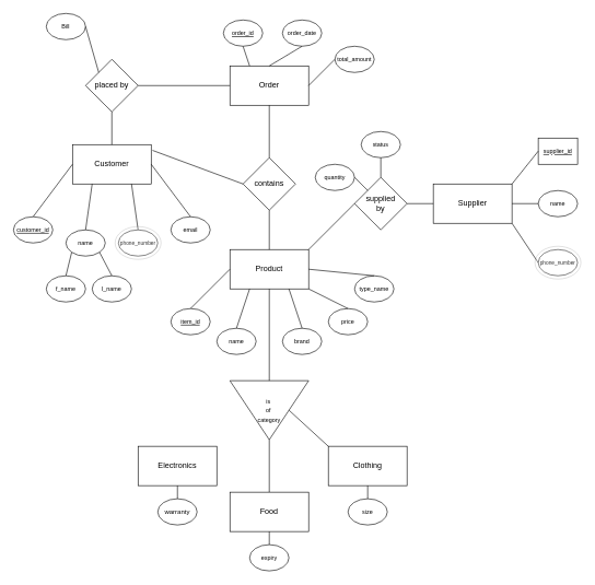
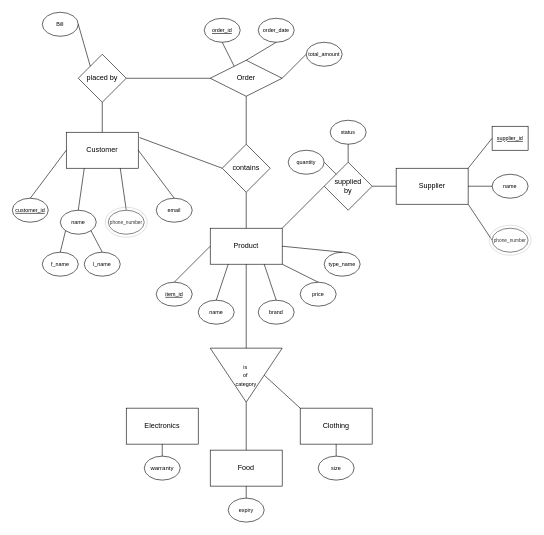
  <mxCell id="0" />
  <mxCell id="1" parent="0" />
- <mxCell id="2" value="Order" style="rounded=0;whiteSpace=wrap;html=1;" vertex="1" parent="1"><mxGeometry x="350" y="100" width="120" height="60" as="geometry" /></mxCell>
+ <mxCell id="2" value="Order" style="rhombus;whiteSpace=wrap;html=1;" vertex="1" parent="1"><mxGeometry x="350" y="100" width="120" height="60" as="geometry" /></mxCell>
  <mxCell id="3" value="placed by" style="rhombus;whiteSpace=wrap;html=1;" vertex="1" parent="1"><mxGeometry x="130" y="90" width="80" height="80" as="geometry" /></mxCell>
  <mxCell id="4" value="" style="endArrow=none;html=1;rounded=0;exitX=1;exitY=0.5;exitDx=0;exitDy=0;entryX=0;entryY=0.5;entryDx=0;entryDy=0;" edge="1" parent="1" source="3" target="2"><mxGeometry width="50" height="50" relative="1" as="geometry"><mxPoint x="390" y="150" as="sourcePoint" /><mxPoint x="440" y="100" as="targetPoint" /></mxGeometry></mxCell>
  <mxCell id="5" value="Customer" style="rounded=0;whiteSpace=wrap;html=1;" vertex="1" parent="1"><mxGeometry x="110" y="220" width="120" height="60" as="geometry" /></mxCell>
  <mxCell id="6" value="&lt;font style=&quot;font-size: 9px;&quot;&gt;&lt;u&gt;customer_id&lt;/u&gt;&lt;/font&gt;" style="ellipse;whiteSpace=wrap;html=1;" vertex="1" parent="1"><mxGeometry x="20" y="330" width="60" height="40" as="geometry" /></mxCell>
  <mxCell id="7" value="&lt;font style=&quot;font-size: 9px;&quot;&gt;name&lt;/font&gt;" style="ellipse;whiteSpace=wrap;html=1;" vertex="1" parent="1"><mxGeometry x="100" y="350" width="60" height="40" as="geometry" /></mxCell>
  <mxCell id="8" value="&lt;font style=&quot;font-size: 9px;&quot;&gt;email&lt;/font&gt;" style="ellipse;whiteSpace=wrap;html=1;" vertex="1" parent="1"><mxGeometry x="260" y="330" width="60" height="40" as="geometry" /></mxCell>
  <mxCell id="9" value="&lt;font style=&quot;font-size: 8px;&quot;&gt;phone_number&lt;/font&gt;" style="ellipse;whiteSpace=wrap;html=1;strokeColor=default;perimeterSpacing=0;" vertex="1" parent="1"><mxGeometry x="180" y="350" width="60" height="40" as="geometry" /></mxCell>
  <mxCell id="10" value="" style="endArrow=none;html=1;rounded=0;exitX=0.5;exitY=0;exitDx=0;exitDy=0;entryX=0;entryY=0.5;entryDx=0;entryDy=0;" edge="1" parent="1" source="6" target="5"><mxGeometry width="50" height="50" relative="1" as="geometry"><mxPoint x="390" y="300" as="sourcePoint" /><mxPoint x="440" y="250" as="targetPoint" /></mxGeometry></mxCell>
  <mxCell id="11" value="" style="endArrow=none;html=1;rounded=0;exitX=0.5;exitY=0;exitDx=0;exitDy=0;entryX=0.25;entryY=1;entryDx=0;entryDy=0;" edge="1" parent="1" source="7" target="5"><mxGeometry width="50" height="50" relative="1" as="geometry"><mxPoint x="390" y="300" as="sourcePoint" /><mxPoint x="440" y="250" as="targetPoint" /></mxGeometry></mxCell>
  <mxCell id="12" value="" style="endArrow=none;html=1;rounded=0;exitX=0.5;exitY=0;exitDx=0;exitDy=0;entryX=0.75;entryY=1;entryDx=0;entryDy=0;" edge="1" parent="1" source="9" target="5"><mxGeometry width="50" height="50" relative="1" as="geometry"><mxPoint x="390" y="300" as="sourcePoint" /><mxPoint x="440" y="250" as="targetPoint" /></mxGeometry></mxCell>
  <mxCell id="13" value="" style="endArrow=none;html=1;rounded=0;exitX=0.5;exitY=0;exitDx=0;exitDy=0;entryX=1;entryY=0.5;entryDx=0;entryDy=0;" edge="1" parent="1" source="8" target="5"><mxGeometry width="50" height="50" relative="1" as="geometry"><mxPoint x="390" y="300" as="sourcePoint" /><mxPoint x="440" y="250" as="targetPoint" /></mxGeometry></mxCell>
  <mxCell id="14" value="" style="endArrow=none;html=1;rounded=0;exitX=0.5;exitY=0;exitDx=0;exitDy=0;entryX=0.5;entryY=1;entryDx=0;entryDy=0;" edge="1" parent="1" source="5" target="3"><mxGeometry width="50" height="50" relative="1" as="geometry"><mxPoint x="390" y="310" as="sourcePoint" /><mxPoint x="440" y="260" as="targetPoint" /></mxGeometry></mxCell>
  <mxCell id="15" value="contains" style="rhombus;whiteSpace=wrap;html=1;" vertex="1" parent="1"><mxGeometry x="370" y="240" width="80" height="80" as="geometry" /></mxCell>
  <mxCell id="16" value="" style="endArrow=none;html=1;rounded=0;entryX=0.5;entryY=0;entryDx=0;entryDy=0;exitX=0.5;exitY=1;exitDx=0;exitDy=0;" edge="1" parent="1" source="2" target="15"><mxGeometry width="50" height="50" relative="1" as="geometry"><mxPoint x="390" y="310" as="sourcePoint" /><mxPoint x="440" y="260" as="targetPoint" /></mxGeometry></mxCell>
  <mxCell id="17" value="Product" style="rounded=0;whiteSpace=wrap;html=1;" vertex="1" parent="1"><mxGeometry x="350" y="380" width="120" height="60" as="geometry" /></mxCell>
  <mxCell id="18" value="" style="endArrow=none;html=1;rounded=0;exitX=0.5;exitY=0;exitDx=0;exitDy=0;entryX=0.5;entryY=1;entryDx=0;entryDy=0;" edge="1" parent="1" source="17" target="15"><mxGeometry width="50" height="50" relative="1" as="geometry"><mxPoint x="390" y="310" as="sourcePoint" /><mxPoint x="440" y="260" as="targetPoint" /></mxGeometry></mxCell>
  <mxCell id="19" value="&lt;font style=&quot;font-size: 9px;&quot;&gt;&lt;u&gt;item_id&lt;/u&gt;&lt;/font&gt;" style="ellipse;whiteSpace=wrap;html=1;" vertex="1" parent="1"><mxGeometry x="260" y="470" width="60" height="40" as="geometry" /></mxCell>
  <mxCell id="20" value="&lt;font style=&quot;font-size: 9px;&quot;&gt;name&lt;/font&gt;" style="ellipse;whiteSpace=wrap;html=1;" vertex="1" parent="1"><mxGeometry x="330" y="500" width="60" height="40" as="geometry" /></mxCell>
  <mxCell id="21" value="&lt;font style=&quot;font-size: 9px;&quot;&gt;brand&lt;/font&gt;" style="ellipse;whiteSpace=wrap;html=1;" vertex="1" parent="1"><mxGeometry x="430" y="500" width="60" height="40" as="geometry" /></mxCell>
  <mxCell id="22" value="&lt;font style=&quot;font-size: 9px;&quot;&gt;type_name&lt;/font&gt;" style="ellipse;whiteSpace=wrap;html=1;" vertex="1" parent="1"><mxGeometry x="540" y="420" width="60" height="40" as="geometry" /></mxCell>
  <mxCell id="23" value="&lt;font style=&quot;font-size: 9px;&quot;&gt;price&lt;/font&gt;" style="ellipse;whiteSpace=wrap;html=1;" vertex="1" parent="1"><mxGeometry x="500" y="470" width="60" height="40" as="geometry" /></mxCell>
  <mxCell id="24" value="" style="endArrow=none;html=1;rounded=0;entryX=0;entryY=0.5;entryDx=0;entryDy=0;exitX=0.5;exitY=0;exitDx=0;exitDy=0;" edge="1" parent="1" source="19" target="17"><mxGeometry width="50" height="50" relative="1" as="geometry"><mxPoint x="390" y="540" as="sourcePoint" /><mxPoint x="440" y="490" as="targetPoint" /></mxGeometry></mxCell>
  <mxCell id="25" value="" style="endArrow=none;html=1;rounded=0;exitX=0.5;exitY=0;exitDx=0;exitDy=0;entryX=0.25;entryY=1;entryDx=0;entryDy=0;" edge="1" parent="1" source="20" target="17"><mxGeometry width="50" height="50" relative="1" as="geometry"><mxPoint x="390" y="540" as="sourcePoint" /><mxPoint x="440" y="490" as="targetPoint" /></mxGeometry></mxCell>
  <mxCell id="26" value="" style="endArrow=none;html=1;rounded=0;entryX=0.75;entryY=1;entryDx=0;entryDy=0;exitX=0.5;exitY=0;exitDx=0;exitDy=0;" edge="1" parent="1" source="21" target="17"><mxGeometry width="50" height="50" relative="1" as="geometry"><mxPoint x="390" y="540" as="sourcePoint" /><mxPoint x="440" y="490" as="targetPoint" /></mxGeometry></mxCell>
  <mxCell id="27" value="" style="endArrow=none;html=1;rounded=0;entryX=1;entryY=0.5;entryDx=0;entryDy=0;exitX=0.5;exitY=0;exitDx=0;exitDy=0;" edge="1" parent="1" source="22" target="17"><mxGeometry width="50" height="50" relative="1" as="geometry"><mxPoint x="390" y="540" as="sourcePoint" /><mxPoint x="440" y="490" as="targetPoint" /></mxGeometry></mxCell>
  <mxCell id="28" value="" style="endArrow=none;html=1;rounded=0;entryX=1;entryY=1;entryDx=0;entryDy=0;exitX=0.5;exitY=0;exitDx=0;exitDy=0;" edge="1" parent="1" source="23" target="17"><mxGeometry width="50" height="50" relative="1" as="geometry"><mxPoint x="390" y="540" as="sourcePoint" /><mxPoint x="440" y="490" as="targetPoint" /></mxGeometry></mxCell>
  <mxCell id="29" value="&lt;font style=&quot;font-size: 9px;&quot;&gt;l_name&lt;/font&gt;" style="ellipse;whiteSpace=wrap;html=1;" vertex="1" parent="1"><mxGeometry x="140" y="420" width="60" height="40" as="geometry" /></mxCell>
  <mxCell id="30" value="&lt;font style=&quot;font-size: 9px;&quot;&gt;f_name&lt;/font&gt;" style="ellipse;whiteSpace=wrap;html=1;" vertex="1" parent="1"><mxGeometry x="70" y="420" width="60" height="40" as="geometry" /></mxCell>
  <mxCell id="31" value="" style="endArrow=none;html=1;rounded=0;exitX=0.5;exitY=0;exitDx=0;exitDy=0;entryX=0;entryY=1;entryDx=0;entryDy=0;" edge="1" parent="1" source="30" target="7"><mxGeometry width="50" height="50" relative="1" as="geometry"><mxPoint x="390" y="540" as="sourcePoint" /><mxPoint x="440" y="490" as="targetPoint" /></mxGeometry></mxCell>
  <mxCell id="32" value="" style="endArrow=none;html=1;rounded=0;exitX=0.5;exitY=0;exitDx=0;exitDy=0;entryX=1;entryY=1;entryDx=0;entryDy=0;" edge="1" parent="1" source="29" target="7"><mxGeometry width="50" height="50" relative="1" as="geometry"><mxPoint x="390" y="540" as="sourcePoint" /><mxPoint x="440" y="490" as="targetPoint" /></mxGeometry></mxCell>
  <mxCell id="33" value="&lt;div style=&quot;&quot;&gt;&lt;span style=&quot;font-size: 9px; background-color: initial;&quot;&gt;is&amp;nbsp;&lt;/span&gt;&lt;/div&gt;&lt;div style=&quot;&quot;&gt;&lt;span style=&quot;font-size: 9px; background-color: initial;&quot;&gt;of&amp;nbsp;&lt;/span&gt;&lt;/div&gt;&lt;div style=&quot;&quot;&gt;&lt;font style=&quot;font-size: 9px;&quot;&gt;category&lt;/font&gt;&lt;/div&gt;" style="triangle;whiteSpace=wrap;html=1;direction=south;align=center;" vertex="1" parent="1"><mxGeometry x="350" y="580" width="120" height="90" as="geometry" /></mxCell>
  <mxCell id="34" value="" style="endArrow=none;html=1;rounded=0;entryX=0.5;entryY=1;entryDx=0;entryDy=0;exitX=0;exitY=0.5;exitDx=0;exitDy=0;" edge="1" parent="1" source="33" target="17"><mxGeometry width="50" height="50" relative="1" as="geometry"><mxPoint x="390" y="540" as="sourcePoint" /><mxPoint x="440" y="490" as="targetPoint" /></mxGeometry></mxCell>
  <mxCell id="35" value="" style="endArrow=none;html=1;rounded=0;entryX=1;entryY=0.5;entryDx=0;entryDy=0;exitX=0.5;exitY=0;exitDx=0;exitDy=0;" edge="1" parent="1" source="37" target="33"><mxGeometry width="50" height="50" relative="1" as="geometry"><mxPoint x="415" y="740" as="sourcePoint" /><mxPoint x="395" y="655" as="targetPoint" /></mxGeometry></mxCell>
  <mxCell id="36" value="" style="endArrow=none;html=1;rounded=0;entryX=0.5;entryY=0;entryDx=0;entryDy=0;exitX=0;exitY=0;exitDx=0;exitDy=0;" edge="1" parent="1" source="39" target="33"><mxGeometry width="50" height="50" relative="1" as="geometry"><mxPoint x="505" y="680" as="sourcePoint" /><mxPoint x="425" y="700" as="targetPoint" /></mxGeometry></mxCell>
  <mxCell id="37" value="Food" style="rounded=0;whiteSpace=wrap;html=1;" vertex="1" parent="1"><mxGeometry x="350" y="750" width="120" height="60" as="geometry" /></mxCell>
  <mxCell id="38" value="Electronics" style="rounded=0;whiteSpace=wrap;html=1;" vertex="1" parent="1"><mxGeometry x="210" y="680" width="120" height="60" as="geometry" /></mxCell>
  <mxCell id="39" value="Clothing" style="rounded=0;whiteSpace=wrap;html=1;" vertex="1" parent="1"><mxGeometry x="500" y="680" width="120" height="60" as="geometry" /></mxCell>
  <mxCell id="40" value="&lt;font style=&quot;font-size: 9px;&quot;&gt;size&lt;/font&gt;" style="ellipse;whiteSpace=wrap;html=1;" vertex="1" parent="1"><mxGeometry x="530" y="760" width="60" height="40" as="geometry" /></mxCell>
  <mxCell id="41" value="&lt;font style=&quot;font-size: 9px;&quot;&gt;expiry&lt;/font&gt;" style="ellipse;whiteSpace=wrap;html=1;" vertex="1" parent="1"><mxGeometry x="380" y="830" width="60" height="40" as="geometry" /></mxCell>
  <mxCell id="42" value="&lt;font size=&quot;1&quot;&gt;warranty&lt;/font&gt;" style="ellipse;whiteSpace=wrap;html=1;" vertex="1" parent="1"><mxGeometry x="240" y="760" width="60" height="40" as="geometry" /></mxCell>
  <mxCell id="43" value="" style="endArrow=none;html=1;rounded=0;exitX=0.5;exitY=0;exitDx=0;exitDy=0;entryX=0.5;entryY=1;entryDx=0;entryDy=0;" edge="1" parent="1" source="42" target="38"><mxGeometry width="50" height="50" relative="1" as="geometry"><mxPoint x="390" y="800" as="sourcePoint" /><mxPoint x="440" y="750" as="targetPoint" /></mxGeometry></mxCell>
  <mxCell id="44" value="" style="endArrow=none;html=1;rounded=0;exitX=0.5;exitY=0;exitDx=0;exitDy=0;entryX=0.5;entryY=1;entryDx=0;entryDy=0;" edge="1" parent="1" source="41" target="37"><mxGeometry width="50" height="50" relative="1" as="geometry"><mxPoint x="390" y="800" as="sourcePoint" /><mxPoint x="440" y="750" as="targetPoint" /></mxGeometry></mxCell>
  <mxCell id="45" value="" style="endArrow=none;html=1;rounded=0;entryX=0.5;entryY=1;entryDx=0;entryDy=0;exitX=0.5;exitY=0;exitDx=0;exitDy=0;" edge="1" parent="1" source="40" target="39"><mxGeometry width="50" height="50" relative="1" as="geometry"><mxPoint x="390" y="800" as="sourcePoint" /><mxPoint x="440" y="750" as="targetPoint" /></mxGeometry></mxCell>
  <mxCell id="46" value="supplied&lt;div&gt;by&lt;/div&gt;" style="rhombus;whiteSpace=wrap;html=1;" vertex="1" parent="1"><mxGeometry x="540" y="270" width="80" height="80" as="geometry" /></mxCell>
  <mxCell id="47" value="" style="endArrow=none;html=1;rounded=0;exitX=1;exitY=0;exitDx=0;exitDy=0;entryX=0;entryY=0.5;entryDx=0;entryDy=0;" edge="1" parent="1" source="17" target="46"><mxGeometry width="50" height="50" relative="1" as="geometry"><mxPoint x="390" y="320" as="sourcePoint" /><mxPoint x="440" y="270" as="targetPoint" /></mxGeometry></mxCell>
  <mxCell id="48" value="&lt;font style=&quot;font-size: 9px;&quot;&gt;status&lt;/font&gt;" style="ellipse;whiteSpace=wrap;html=1;" vertex="1" parent="1"><mxGeometry x="550" y="200" width="60" height="40" as="geometry" /></mxCell>
  <mxCell id="49" value="&lt;font style=&quot;font-size: 9px;&quot;&gt;quantity&lt;/font&gt;" style="ellipse;whiteSpace=wrap;html=1;" vertex="1" parent="1"><mxGeometry x="480" y="250" width="60" height="40" as="geometry" /></mxCell>
  <mxCell id="50" value="" style="endArrow=none;html=1;rounded=0;entryX=1;entryY=0.5;entryDx=0;entryDy=0;exitX=0;exitY=0;exitDx=0;exitDy=0;" edge="1" parent="1" source="46" target="49"><mxGeometry width="50" height="50" relative="1" as="geometry"><mxPoint x="390" y="320" as="sourcePoint" /><mxPoint x="440" y="270" as="targetPoint" /></mxGeometry></mxCell>
  <mxCell id="51" value="" style="endArrow=none;html=1;rounded=0;entryX=0.5;entryY=1;entryDx=0;entryDy=0;exitX=0.5;exitY=0;exitDx=0;exitDy=0;" edge="1" parent="1" source="46" target="48"><mxGeometry width="50" height="50" relative="1" as="geometry"><mxPoint x="570" y="300" as="sourcePoint" /><mxPoint x="560" y="280" as="targetPoint" /></mxGeometry></mxCell>
  <mxCell id="52" value="Supplier" style="rounded=0;whiteSpace=wrap;html=1;" vertex="1" parent="1"><mxGeometry x="660" y="280" width="120" height="60" as="geometry" /></mxCell>
  <mxCell id="53" value="" style="endArrow=none;html=1;rounded=0;exitX=1;exitY=0.5;exitDx=0;exitDy=0;entryX=0;entryY=0.5;entryDx=0;entryDy=0;" edge="1" parent="1" source="46" target="52"><mxGeometry width="50" height="50" relative="1" as="geometry"><mxPoint x="390" y="230" as="sourcePoint" /><mxPoint x="440" y="180" as="targetPoint" /></mxGeometry></mxCell>
  <mxCell id="54" value="&lt;font style=&quot;font-size: 8px;&quot;&gt;phone_number&lt;/font&gt;" style="ellipse;whiteSpace=wrap;html=1;" vertex="1" parent="1"><mxGeometry x="820" y="380" width="60" height="40" as="geometry" /></mxCell>
  <mxCell id="55" value="&lt;font style=&quot;font-size: 9px;&quot;&gt;name&lt;/font&gt;" style="ellipse;whiteSpace=wrap;html=1;" vertex="1" parent="1"><mxGeometry x="820" y="290" width="60" height="40" as="geometry" /></mxCell>
  <mxCell id="56" value="&lt;font style=&quot;font-size: 9px;&quot;&gt;&lt;u&gt;supplier_id&lt;/u&gt;&lt;/font&gt;" style="whiteSpace=wrap;html=1;rounded=0;" vertex="1" parent="1"><mxGeometry x="820" y="210" width="60" height="40" as="geometry" /></mxCell>
  <mxCell id="57" value="" style="endArrow=none;html=1;rounded=0;entryX=0;entryY=0.5;entryDx=0;entryDy=0;exitX=1;exitY=0;exitDx=0;exitDy=0;" edge="1" parent="1" source="52" target="56"><mxGeometry width="50" height="50" relative="1" as="geometry"><mxPoint x="390" y="290" as="sourcePoint" /><mxPoint x="440" y="240" as="targetPoint" /></mxGeometry></mxCell>
  <mxCell id="58" value="" style="endArrow=none;html=1;rounded=0;entryX=0;entryY=0.5;entryDx=0;entryDy=0;exitX=1;exitY=0.5;exitDx=0;exitDy=0;" edge="1" parent="1" source="52" target="55"><mxGeometry width="50" height="50" relative="1" as="geometry"><mxPoint x="790" y="290" as="sourcePoint" /><mxPoint x="830" y="240" as="targetPoint" /></mxGeometry></mxCell>
  <mxCell id="59" value="" style="endArrow=none;html=1;rounded=0;entryX=0;entryY=0.5;entryDx=0;entryDy=0;exitX=1;exitY=1;exitDx=0;exitDy=0;" edge="1" parent="1" source="52" target="54"><mxGeometry width="50" height="50" relative="1" as="geometry"><mxPoint x="790" y="320" as="sourcePoint" /><mxPoint x="830" y="320" as="targetPoint" /></mxGeometry></mxCell>
  <mxCell id="60" value="&lt;font style=&quot;font-size: 9px;&quot;&gt;Bill&lt;/font&gt;" style="ellipse;whiteSpace=wrap;html=1;" vertex="1" parent="1"><mxGeometry x="70" y="20" width="60" height="40" as="geometry" /></mxCell>
  <mxCell id="61" value="" style="endArrow=none;html=1;rounded=0;exitX=0;exitY=0;exitDx=0;exitDy=0;entryX=1;entryY=0.5;entryDx=0;entryDy=0;" edge="1" parent="1" source="3" target="60"><mxGeometry width="50" height="50" relative="1" as="geometry"><mxPoint x="360" y="130" as="sourcePoint" /><mxPoint x="410" y="80" as="targetPoint" /></mxGeometry></mxCell>
  <mxCell id="62" value="&lt;font style=&quot;font-size: 9px;&quot;&gt;total_amount&lt;/font&gt;" style="ellipse;whiteSpace=wrap;html=1;" vertex="1" parent="1"><mxGeometry x="510" y="70" width="60" height="40" as="geometry" /></mxCell>
  <mxCell id="63" value="&lt;font style=&quot;font-size: 9px;&quot;&gt;order_date&lt;/font&gt;" style="ellipse;whiteSpace=wrap;html=1;" vertex="1" parent="1"><mxGeometry x="430" y="30" width="60" height="40" as="geometry" /></mxCell>
  <mxCell id="64" value="&lt;font style=&quot;font-size: 9px;&quot;&gt;&lt;u&gt;order_id&lt;/u&gt;&lt;/font&gt;" style="ellipse;whiteSpace=wrap;html=1;" vertex="1" parent="1"><mxGeometry x="340" y="30" width="60" height="40" as="geometry" /></mxCell>
  <mxCell id="65" value="" style="endArrow=none;html=1;rounded=0;entryX=0.5;entryY=1;entryDx=0;entryDy=0;exitX=0.25;exitY=0;exitDx=0;exitDy=0;" edge="1" parent="1" source="2" target="64"><mxGeometry width="50" height="50" relative="1" as="geometry"><mxPoint x="360" y="160" as="sourcePoint" /><mxPoint x="410" y="110" as="targetPoint" /></mxGeometry></mxCell>
  <mxCell id="66" value="" style="endArrow=none;html=1;rounded=0;entryX=0.5;entryY=1;entryDx=0;entryDy=0;exitX=0.5;exitY=0;exitDx=0;exitDy=0;" edge="1" parent="1" source="2" target="63"><mxGeometry width="50" height="50" relative="1" as="geometry"><mxPoint x="360" y="160" as="sourcePoint" /><mxPoint x="410" y="110" as="targetPoint" /></mxGeometry></mxCell>
  <mxCell id="67" value="" style="ellipse;whiteSpace=wrap;html=1;perimeterSpacing=7;opacity=20;" vertex="1" parent="1"><mxGeometry x="175" y="345" width="70" height="50" as="geometry" /></mxCell>
  <mxCell id="68" value="" style="endArrow=none;html=1;rounded=0;entryX=0;entryY=0.5;entryDx=0;entryDy=0;exitX=1;exitY=0.5;exitDx=0;exitDy=0;" edge="1" parent="1" source="2" target="62"><mxGeometry width="50" height="50" relative="1" as="geometry"><mxPoint x="360" y="160" as="sourcePoint" /><mxPoint x="410" y="110" as="targetPoint" /></mxGeometry></mxCell>
  <mxCell id="69" value="" style="ellipse;whiteSpace=wrap;html=1;perimeterSpacing=7;opacity=20;" vertex="1" parent="1"><mxGeometry x="815" y="375" width="70" height="50" as="geometry" /></mxCell>
  <mxCell id="70" value="" style="endArrow=none;html=1;rounded=0;exitX=1.017;exitY=0.147;exitDx=0;exitDy=0;exitPerimeter=0;entryX=0;entryY=0.5;entryDx=0;entryDy=0;" edge="1" parent="1" source="5" target="15"><mxGeometry width="50" height="50" relative="1" as="geometry"><mxPoint x="360" y="180" as="sourcePoint" /><mxPoint x="410" y="130" as="targetPoint" /></mxGeometry></mxCell>
